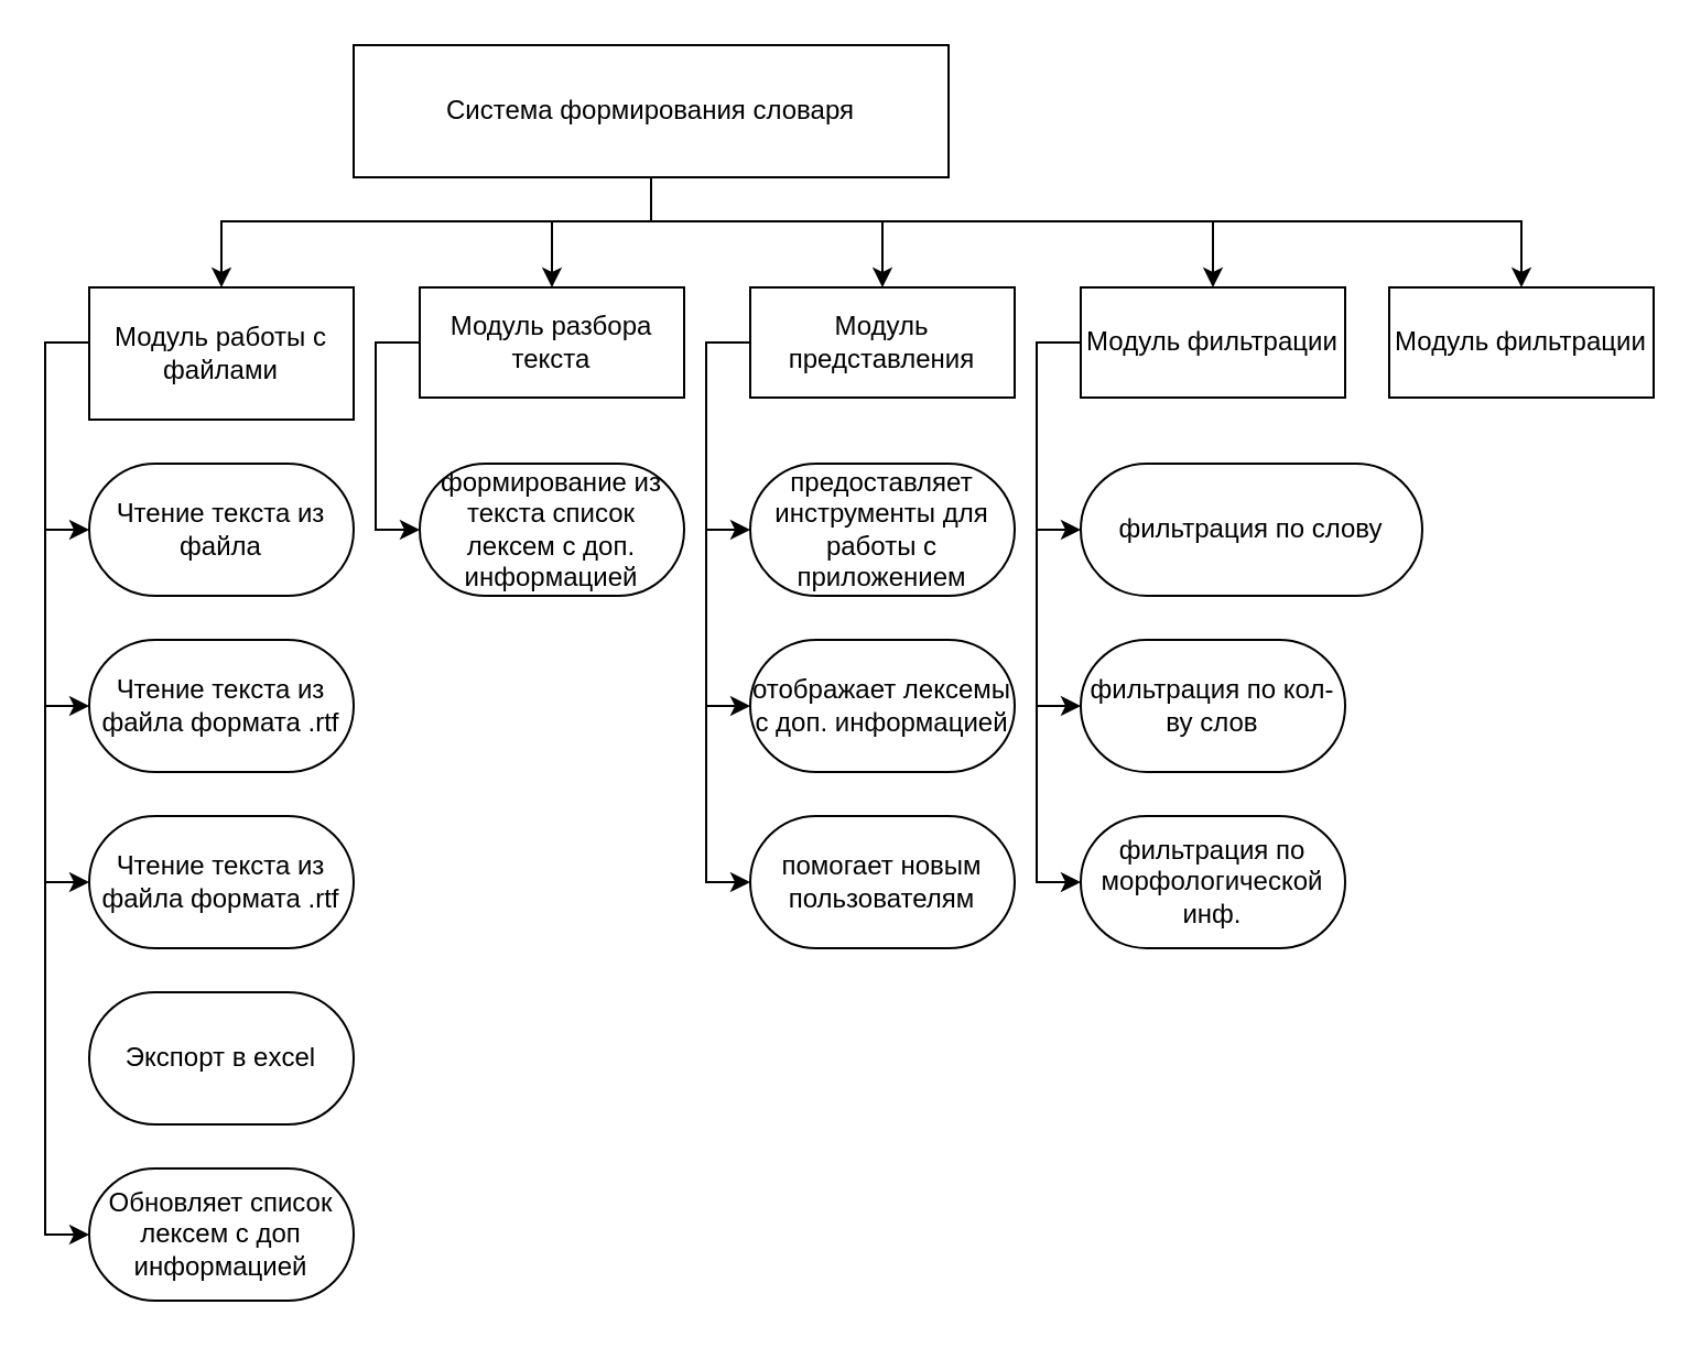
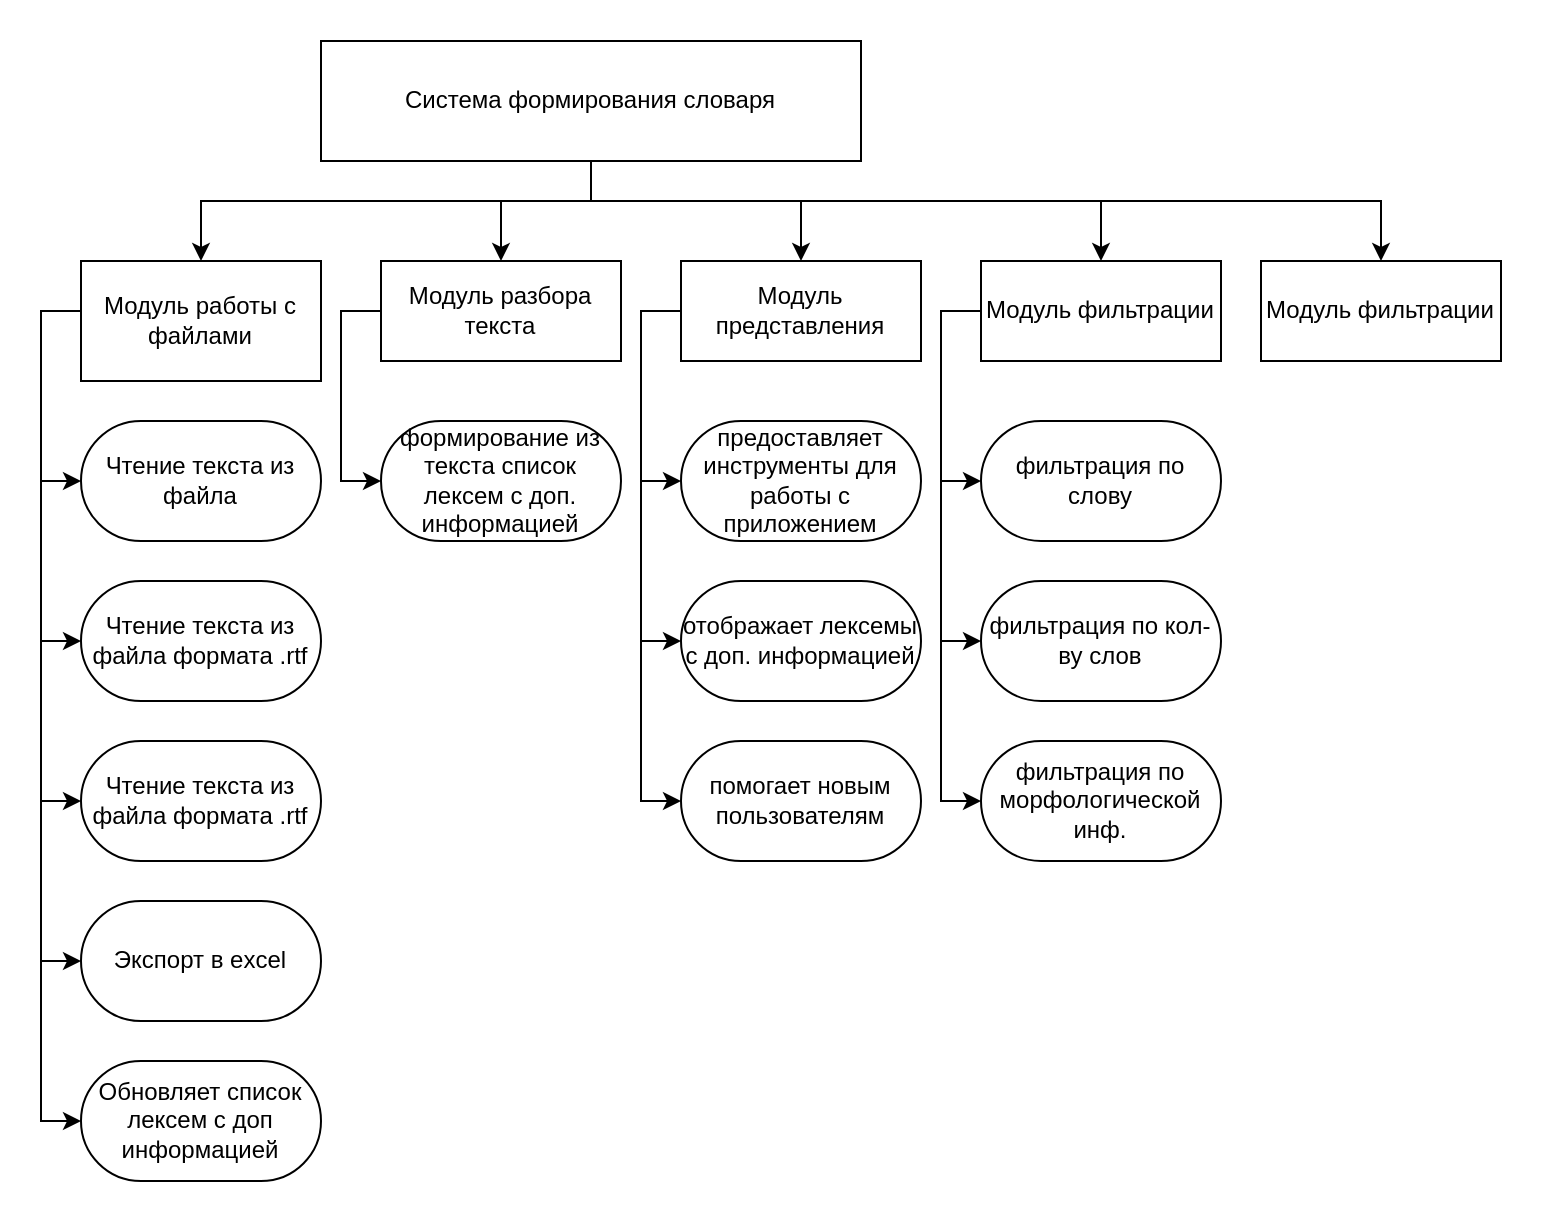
  <mxCell id="0" />
  <mxCell id="1" parent="0" />
  <mxCell id="2" style="edgeStyle=orthogonalEdgeStyle;rounded=0;orthogonalLoop=1;jettySize=auto;html=1;" edge="1" parent="1" source="7" target="13"><mxGeometry relative="1" as="geometry"><Array as="points"><mxPoint x="295" y="100" /><mxPoint x="100" y="100" /></Array></mxGeometry></mxCell>
  <mxCell id="3" style="edgeStyle=orthogonalEdgeStyle;rounded=0;orthogonalLoop=1;jettySize=auto;html=1;" edge="1" parent="1" source="7" target="19"><mxGeometry relative="1" as="geometry"><Array as="points"><mxPoint x="295" y="100" /><mxPoint x="250" y="100" /></Array></mxGeometry></mxCell>
  <mxCell id="4" style="edgeStyle=orthogonalEdgeStyle;rounded=0;orthogonalLoop=1;jettySize=auto;html=1;entryX=0.5;entryY=0;entryDx=0;entryDy=0;" edge="1" parent="1" source="7" target="24"><mxGeometry relative="1" as="geometry"><Array as="points"><mxPoint x="295" y="100" /><mxPoint x="400" y="100" /></Array></mxGeometry></mxCell>
  <mxCell id="5" style="edgeStyle=orthogonalEdgeStyle;rounded=0;orthogonalLoop=1;jettySize=auto;html=1;" edge="1" parent="1" source="7" target="30"><mxGeometry relative="1" as="geometry"><Array as="points"><mxPoint x="295" y="100" /><mxPoint x="550" y="100" /></Array></mxGeometry></mxCell>
  <mxCell id="6" style="edgeStyle=orthogonalEdgeStyle;rounded=0;orthogonalLoop=1;jettySize=auto;html=1;entryX=0.5;entryY=0;entryDx=0;entryDy=0;" edge="1" parent="1" source="7" target="35"><mxGeometry relative="1" as="geometry"><Array as="points"><mxPoint x="295" y="100" /><mxPoint x="690" y="100" /></Array></mxGeometry></mxCell>
  <mxCell id="7" value="Система формирования словаря" style="rounded=0;whiteSpace=wrap;html=1;" vertex="1" parent="1"><mxGeometry x="160" y="20" width="270" height="60" as="geometry" /></mxCell>
  <mxCell id="8" style="edgeStyle=orthogonalEdgeStyle;rounded=0;orthogonalLoop=1;jettySize=auto;html=1;entryX=0;entryY=0.5;entryDx=0;entryDy=0;" edge="1" parent="1" source="13" target="14"><mxGeometry relative="1" as="geometry"><Array as="points"><mxPoint x="20" y="155" /><mxPoint x="20" y="240" /></Array></mxGeometry></mxCell>
  <mxCell id="9" style="edgeStyle=orthogonalEdgeStyle;rounded=0;orthogonalLoop=1;jettySize=auto;html=1;entryX=0;entryY=0.5;entryDx=0;entryDy=0;" edge="1" parent="1" source="13" target="15"><mxGeometry relative="1" as="geometry"><Array as="points"><mxPoint x="20" y="155" /><mxPoint x="20" y="320" /></Array></mxGeometry></mxCell>
  <mxCell id="10" style="edgeStyle=orthogonalEdgeStyle;rounded=0;orthogonalLoop=1;jettySize=auto;html=1;entryX=0;entryY=0.5;entryDx=0;entryDy=0;" edge="1" parent="1" source="13" target="16"><mxGeometry relative="1" as="geometry"><Array as="points"><mxPoint x="20" y="155" /><mxPoint x="20" y="400" /></Array></mxGeometry></mxCell>
+ <mxCell id="11" style="edgeStyle=orthogonalEdgeStyle;rounded=0;orthogonalLoop=1;jettySize=auto;html=1;entryX=0;entryY=0.5;entryDx=0;entryDy=0;" edge="1" parent="1" source="13" target="17"><mxGeometry relative="1" as="geometry"><Array as="points"><mxPoint x="20" y="155" /><mxPoint x="20" y="480" /></Array></mxGeometry></mxCell>
  <mxCell id="12" style="edgeStyle=orthogonalEdgeStyle;rounded=0;orthogonalLoop=1;jettySize=auto;html=1;entryX=0;entryY=0.5;entryDx=0;entryDy=0;" edge="1" parent="1" source="13" target="36"><mxGeometry relative="1" as="geometry"><Array as="points"><mxPoint x="20" y="155" /><mxPoint x="20" y="560" /></Array></mxGeometry></mxCell>
  <mxCell id="13" value="Модуль работы с файлами" style="rounded=0;whiteSpace=wrap;html=1;" vertex="1" parent="1"><mxGeometry x="40" y="130" width="120" height="60" as="geometry" /></mxCell>
  <mxCell id="14" value="Чтение текста из файла" style="rounded=1;whiteSpace=wrap;html=1;arcSize=50;" vertex="1" parent="1"><mxGeometry x="40" y="210" width="120" height="60" as="geometry" /></mxCell>
  <mxCell id="15" value="Чтение текста из файла формата .rtf" style="rounded=1;whiteSpace=wrap;html=1;arcSize=50;" vertex="1" parent="1"><mxGeometry x="40" y="290" width="120" height="60" as="geometry" /></mxCell>
  <mxCell id="16" value="Чтение текста из файла формата .rtf" style="rounded=1;whiteSpace=wrap;html=1;arcSize=50;" vertex="1" parent="1"><mxGeometry x="40" y="370" width="120" height="60" as="geometry" /></mxCell>
  <mxCell id="17" value="Экспорт в excel" style="rounded=1;whiteSpace=wrap;html=1;arcSize=50;" vertex="1" parent="1"><mxGeometry x="40" y="450" width="120" height="60" as="geometry" /></mxCell>
  <mxCell id="18" style="edgeStyle=orthogonalEdgeStyle;rounded=0;orthogonalLoop=1;jettySize=auto;html=1;entryX=0;entryY=0.5;entryDx=0;entryDy=0;" edge="1" parent="1" source="19" target="20"><mxGeometry relative="1" as="geometry"><Array as="points"><mxPoint x="170" y="155" /><mxPoint x="170" y="240" /></Array></mxGeometry></mxCell>
  <mxCell id="19" value="Модуль разбора текста" style="rounded=0;whiteSpace=wrap;html=1;" vertex="1" parent="1"><mxGeometry x="190" y="130" width="120" height="50" as="geometry" /></mxCell>
  <mxCell id="20" value="формирование из текста список лексем с доп. информацией" style="rounded=1;whiteSpace=wrap;html=1;arcSize=50;" vertex="1" parent="1"><mxGeometry x="190" y="210" width="120" height="60" as="geometry" /></mxCell>
  <mxCell id="21" style="edgeStyle=orthogonalEdgeStyle;rounded=0;orthogonalLoop=1;jettySize=auto;html=1;entryX=0;entryY=0.5;entryDx=0;entryDy=0;" edge="1" parent="1" source="24" target="25"><mxGeometry relative="1" as="geometry"><Array as="points"><mxPoint x="320" y="155" /><mxPoint x="320" y="240" /></Array></mxGeometry></mxCell>
  <mxCell id="22" style="edgeStyle=orthogonalEdgeStyle;rounded=0;orthogonalLoop=1;jettySize=auto;html=1;entryX=0;entryY=0.5;entryDx=0;entryDy=0;" edge="1" parent="1" source="24" target="26"><mxGeometry relative="1" as="geometry"><Array as="points"><mxPoint x="320" y="155" /><mxPoint x="320" y="320" /></Array></mxGeometry></mxCell>
  <mxCell id="23" style="edgeStyle=orthogonalEdgeStyle;rounded=0;orthogonalLoop=1;jettySize=auto;html=1;entryX=0;entryY=0.5;entryDx=0;entryDy=0;" edge="1" parent="1" source="24" target="34"><mxGeometry relative="1" as="geometry"><Array as="points"><mxPoint x="320" y="155" /><mxPoint x="320" y="400" /></Array></mxGeometry></mxCell>
  <mxCell id="24" value="Модуль представления" style="rounded=0;whiteSpace=wrap;html=1;" vertex="1" parent="1"><mxGeometry x="340" y="130" width="120" height="50" as="geometry" /></mxCell>
  <mxCell id="25" value="предоставляет инструменты для работы с приложением" style="rounded=1;whiteSpace=wrap;html=1;arcSize=50;" vertex="1" parent="1"><mxGeometry x="340" y="210" width="120" height="60" as="geometry" /></mxCell>
  <mxCell id="26" value="отображает лексемы с доп. информацией" style="rounded=1;whiteSpace=wrap;html=1;arcSize=50;" vertex="1" parent="1"><mxGeometry x="340" y="290" width="120" height="60" as="geometry" /></mxCell>
  <mxCell id="27" style="edgeStyle=orthogonalEdgeStyle;rounded=0;orthogonalLoop=1;jettySize=auto;html=1;entryX=0;entryY=0.5;entryDx=0;entryDy=0;" edge="1" parent="1" source="30" target="31"><mxGeometry relative="1" as="geometry"><Array as="points"><mxPoint x="470" y="155" /><mxPoint x="470" y="240" /></Array></mxGeometry></mxCell>
  <mxCell id="28" style="edgeStyle=orthogonalEdgeStyle;rounded=0;orthogonalLoop=1;jettySize=auto;html=1;entryX=0;entryY=0.5;entryDx=0;entryDy=0;" edge="1" parent="1" source="30" target="32"><mxGeometry relative="1" as="geometry"><Array as="points"><mxPoint x="470" y="155" /><mxPoint x="470" y="320" /></Array></mxGeometry></mxCell>
  <mxCell id="29" style="edgeStyle=orthogonalEdgeStyle;rounded=0;orthogonalLoop=1;jettySize=auto;html=1;entryX=0;entryY=0.5;entryDx=0;entryDy=0;" edge="1" parent="1" source="30" target="33"><mxGeometry relative="1" as="geometry"><Array as="points"><mxPoint x="470" y="155" /><mxPoint x="470" y="400" /></Array></mxGeometry></mxCell>
  <mxCell id="30" value="Модуль фильтрации" style="rounded=0;whiteSpace=wrap;html=1;" vertex="1" parent="1"><mxGeometry x="490" y="130" width="120" height="50" as="geometry" /></mxCell>
- <mxCell id="31" value="фильтрация по слову" style="rounded=1;whiteSpace=wrap;html=1;arcSize=50;" vertex="1" parent="1"><mxGeometry x="490" y="210" width="155" height="60" as="geometry" /></mxCell>
+ <mxCell id="31" value="фильтрация по слову" style="rounded=1;whiteSpace=wrap;html=1;arcSize=50;" vertex="1" parent="1"><mxGeometry x="490" y="210" width="120" height="60" as="geometry" /></mxCell>
  <mxCell id="32" value="фильтрация по кол-ву слов" style="rounded=1;whiteSpace=wrap;html=1;arcSize=50;" vertex="1" parent="1"><mxGeometry x="490" y="290" width="120" height="60" as="geometry" /></mxCell>
  <mxCell id="33" value="фильтрация по морфологической инф." style="rounded=1;whiteSpace=wrap;html=1;arcSize=50;" vertex="1" parent="1"><mxGeometry x="490" y="370" width="120" height="60" as="geometry" /></mxCell>
  <mxCell id="34" value="помогает новым пользователям" style="rounded=1;whiteSpace=wrap;html=1;arcSize=50;" vertex="1" parent="1"><mxGeometry x="340" y="370" width="120" height="60" as="geometry" /></mxCell>
  <mxCell id="35" value="Модуль фильтрации" style="rounded=0;whiteSpace=wrap;html=1;" vertex="1" parent="1"><mxGeometry x="630" y="130" width="120" height="50" as="geometry" /></mxCell>
  <mxCell id="36" value="Обновляет список лексем с доп информацией" style="rounded=1;whiteSpace=wrap;html=1;arcSize=50;" vertex="1" parent="1"><mxGeometry x="40" y="530" width="120" height="60" as="geometry" /></mxCell>
